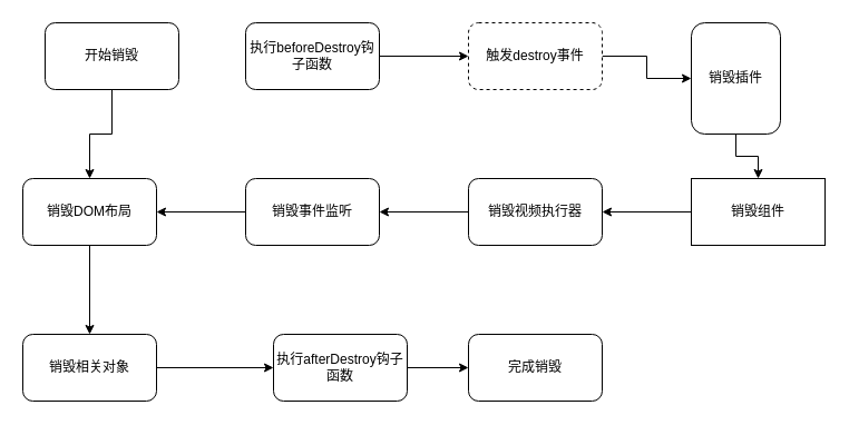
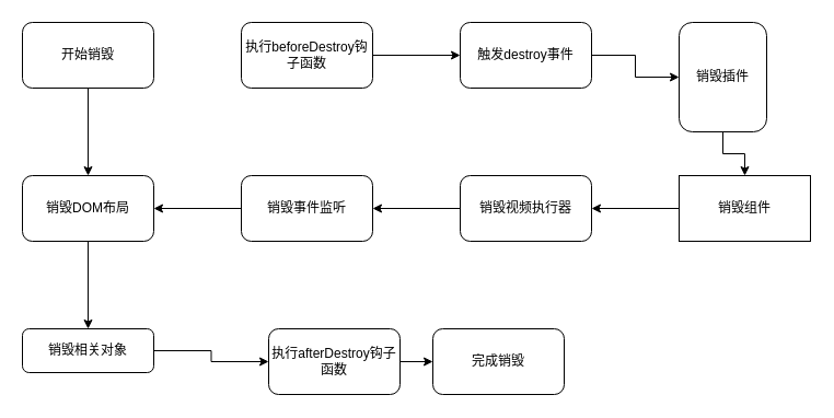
  <mxCell id="0" />
  <mxCell id="1" parent="0" />
  <mxCell id="2" value="" style="edgeStyle=orthogonalEdgeStyle;rounded=0;orthogonalLoop=1;jettySize=auto;html=1;" edge="1" parent="1" source="3" target="17"><mxGeometry relative="1" as="geometry" /></mxCell>
- <mxCell id="3" value="开始销毁" style="rounded=1;whiteSpace=wrap;html=1;" parent="1" vertex="1"><mxGeometry x="40" y="20" width="120" height="60" as="geometry" /></mxCell>
+ <mxCell id="3" value="开始销毁" style="rounded=1;whiteSpace=wrap;html=1;" parent="1" vertex="1"><mxGeometry x="20" y="20" width="120" height="60" as="geometry" /></mxCell>
  <mxCell id="4" value="" style="edgeStyle=orthogonalEdgeStyle;rounded=0;orthogonalLoop=1;jettySize=auto;html=1;" edge="1" parent="1" source="5" target="7"><mxGeometry relative="1" as="geometry" /></mxCell>
  <mxCell id="5" value="执行beforeDestroy钩子函数" style="whiteSpace=wrap;html=1;rounded=1;" vertex="1" parent="1"><mxGeometry x="220" y="20" width="120" height="60" as="geometry" /></mxCell>
  <mxCell id="6" value="" style="edgeStyle=orthogonalEdgeStyle;rounded=0;orthogonalLoop=1;jettySize=auto;html=1;" edge="1" parent="1" source="7" target="9"><mxGeometry relative="1" as="geometry" /></mxCell>
- <mxCell id="7" value="触发destroy事件" style="whiteSpace=wrap;html=1;rounded=1;dashed=1;" vertex="1" parent="1"><mxGeometry x="420" y="20" width="120" height="60" as="geometry" /></mxCell>
+ <mxCell id="7" value="触发destroy事件" style="whiteSpace=wrap;html=1;rounded=1;" vertex="1" parent="1"><mxGeometry x="420" y="20" width="120" height="60" as="geometry" /></mxCell>
  <mxCell id="8" value="" style="edgeStyle=orthogonalEdgeStyle;rounded=0;orthogonalLoop=1;jettySize=auto;html=1;" edge="1" parent="1" source="9" target="11"><mxGeometry relative="1" as="geometry" /></mxCell>
  <mxCell id="9" value="销毁插件" style="whiteSpace=wrap;html=1;rounded=1;" vertex="1" parent="1"><mxGeometry x="620" y="20" width="80" height="100" as="geometry" /></mxCell>
  <mxCell id="10" value="" style="edgeStyle=orthogonalEdgeStyle;rounded=0;orthogonalLoop=1;jettySize=auto;html=1;" edge="1" parent="1" source="11" target="13"><mxGeometry relative="1" as="geometry" /></mxCell>
  <mxCell id="11" value="销毁组件" style="whiteSpace=wrap;html=1;rounded=0;" vertex="1" parent="1"><mxGeometry x="620" y="160" width="120" height="60" as="geometry" /></mxCell>
  <mxCell id="12" value="" style="edgeStyle=orthogonalEdgeStyle;rounded=0;orthogonalLoop=1;jettySize=auto;html=1;" edge="1" parent="1" source="13" target="15"><mxGeometry relative="1" as="geometry" /></mxCell>
  <mxCell id="13" value="&lt;span&gt;销毁视频执行器&lt;/span&gt;" style="whiteSpace=wrap;html=1;rounded=1;" vertex="1" parent="1"><mxGeometry x="420" y="160" width="120" height="60" as="geometry" /></mxCell>
  <mxCell id="14" value="" style="edgeStyle=orthogonalEdgeStyle;rounded=0;orthogonalLoop=1;jettySize=auto;html=1;" edge="1" parent="1" source="15" target="17"><mxGeometry relative="1" as="geometry" /></mxCell>
  <mxCell id="15" value="销毁事件监听" style="whiteSpace=wrap;html=1;rounded=1;" vertex="1" parent="1"><mxGeometry x="220" y="160" width="120" height="60" as="geometry" /></mxCell>
  <mxCell id="16" value="" style="edgeStyle=orthogonalEdgeStyle;rounded=0;orthogonalLoop=1;jettySize=auto;html=1;" edge="1" parent="1" source="17" target="19"><mxGeometry relative="1" as="geometry" /></mxCell>
  <mxCell id="17" value="销毁DOM布局" style="whiteSpace=wrap;html=1;rounded=1;" vertex="1" parent="1"><mxGeometry x="20" y="160" width="120" height="60" as="geometry" /></mxCell>
  <mxCell id="18" value="" style="edgeStyle=orthogonalEdgeStyle;rounded=0;orthogonalLoop=1;jettySize=auto;html=1;" edge="1" parent="1" source="19" target="21"><mxGeometry relative="1" as="geometry" /></mxCell>
- <mxCell id="19" value="销毁相关对象" style="whiteSpace=wrap;html=1;rounded=1;" vertex="1" parent="1"><mxGeometry x="20" y="300" width="120" height="60" as="geometry" /></mxCell>
+ <mxCell id="19" value="销毁相关对象" style="whiteSpace=wrap;html=1;rounded=1;" vertex="1" parent="1"><mxGeometry x="20" y="300" width="120" height="40" as="geometry" /></mxCell>
  <mxCell id="20" value="" style="edgeStyle=orthogonalEdgeStyle;rounded=0;orthogonalLoop=1;jettySize=auto;html=1;" edge="1" parent="1" source="21" target="22"><mxGeometry relative="1" as="geometry" /></mxCell>
  <mxCell id="21" value="执行afterDestroy钩子函数" style="whiteSpace=wrap;html=1;rounded=1;" vertex="1" parent="1"><mxGeometry x="245" y="300" width="120" height="60" as="geometry" /></mxCell>
- <mxCell id="22" value="完成销毁" style="whiteSpace=wrap;html=1;rounded=1;" vertex="1" parent="1"><mxGeometry x="420" y="300" width="120" height="60" as="geometry" /></mxCell>
+ <mxCell id="22" value="完成销毁" style="whiteSpace=wrap;html=1;rounded=1;" vertex="1" parent="1"><mxGeometry x="395" y="300" width="120" height="60" as="geometry" /></mxCell>
